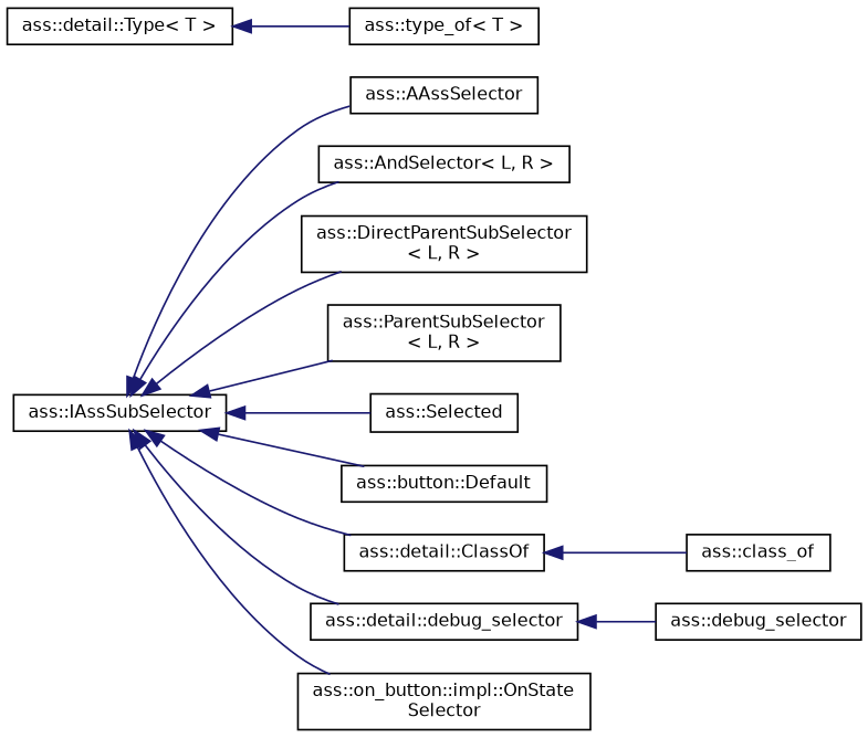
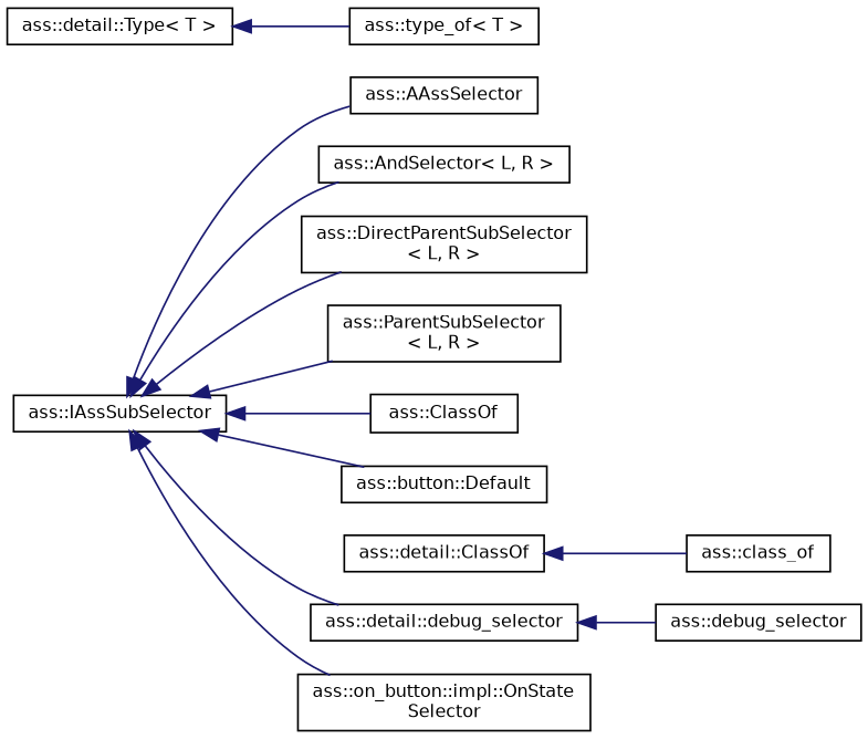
  digraph {
    rankdir=LR
    node [color=black fillcolor=white fontname=Helvetica fontsize=10 shape=record style=filled]
    edge [color=midnightblue dir=back fontname=Helvetica fontsize=10 labelfontname=Helvetica labelfontsize=10 style=solid]
    n1 [height=0.2 label="ass::IAssSubSelector" width=0.4]
    n2 [height=0.2 label="ass::AAssSelector" width=0.4]
    n3 [height=0.2 label="ass::AndSelector\< L, R \>" width=0.4]
    n4 [height=0.2 label="ass::DirectParentSubSelector\l\< L, R \>" width=0.4]
    n5 [height=0.2 label="ass::ParentSubSelector\l\< L, R \>" width=0.4]
-   n6 [height=0.2 label="ass::Selected" width=0.4]
+   n6 [height=0.2 label="ass::ClassOf" width=0.4]
    n7 [height=0.2 label="ass::button::Default" width=0.4]
    n8 [height=0.2 label="ass::detail::ClassOf" width=0.4]
    n9 [height=0.2 label="ass::detail::debug_selector" width=0.4]
    n10 [height=0.2 label="ass::on_button::impl::OnState\lSelector" width=0.4]
    n11 [height=0.2 label="ass::class_of" width=0.4]
    n12 [height=0.2 label="ass::detail::Type\< T \>" width=0.4]
    n13 [height=0.2 label="ass::type_of\< T \>" width=0.4]
    n14 [height=0.2 label="ass::debug_selector" width=0.4]
    n1 -> n2
    n1 -> n3
    n1 -> n4
    n1 -> n5
    n1 -> n6
    n1 -> n7
-   n1 -> n8
    n1 -> n9
    n1 -> n10
    n8 -> n11
    n9 -> n14
    n12 -> n13
  }
